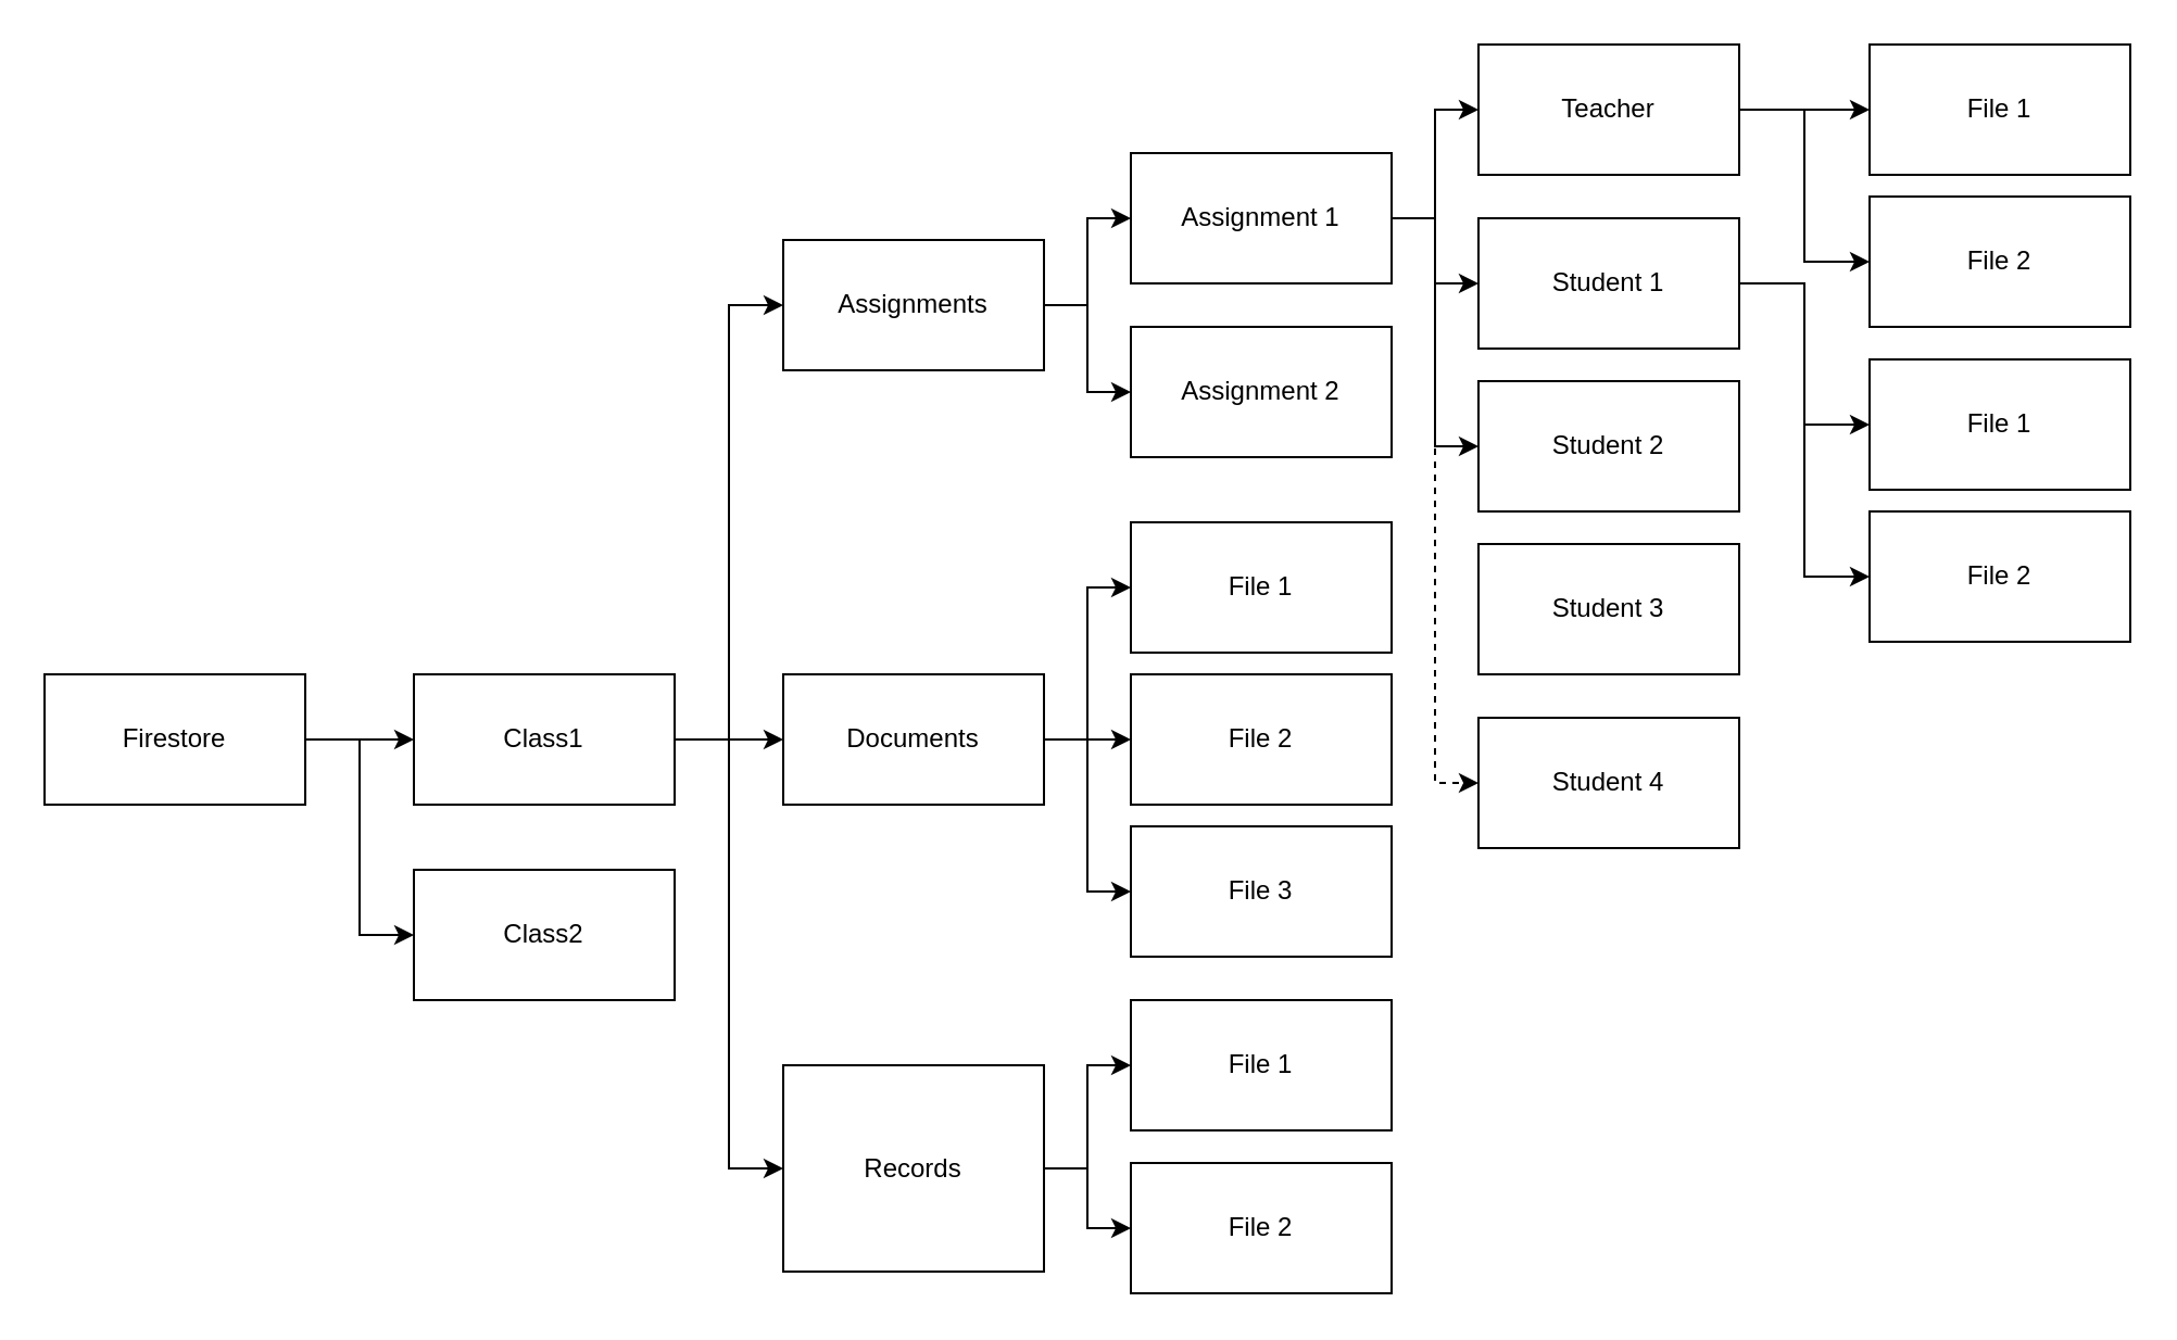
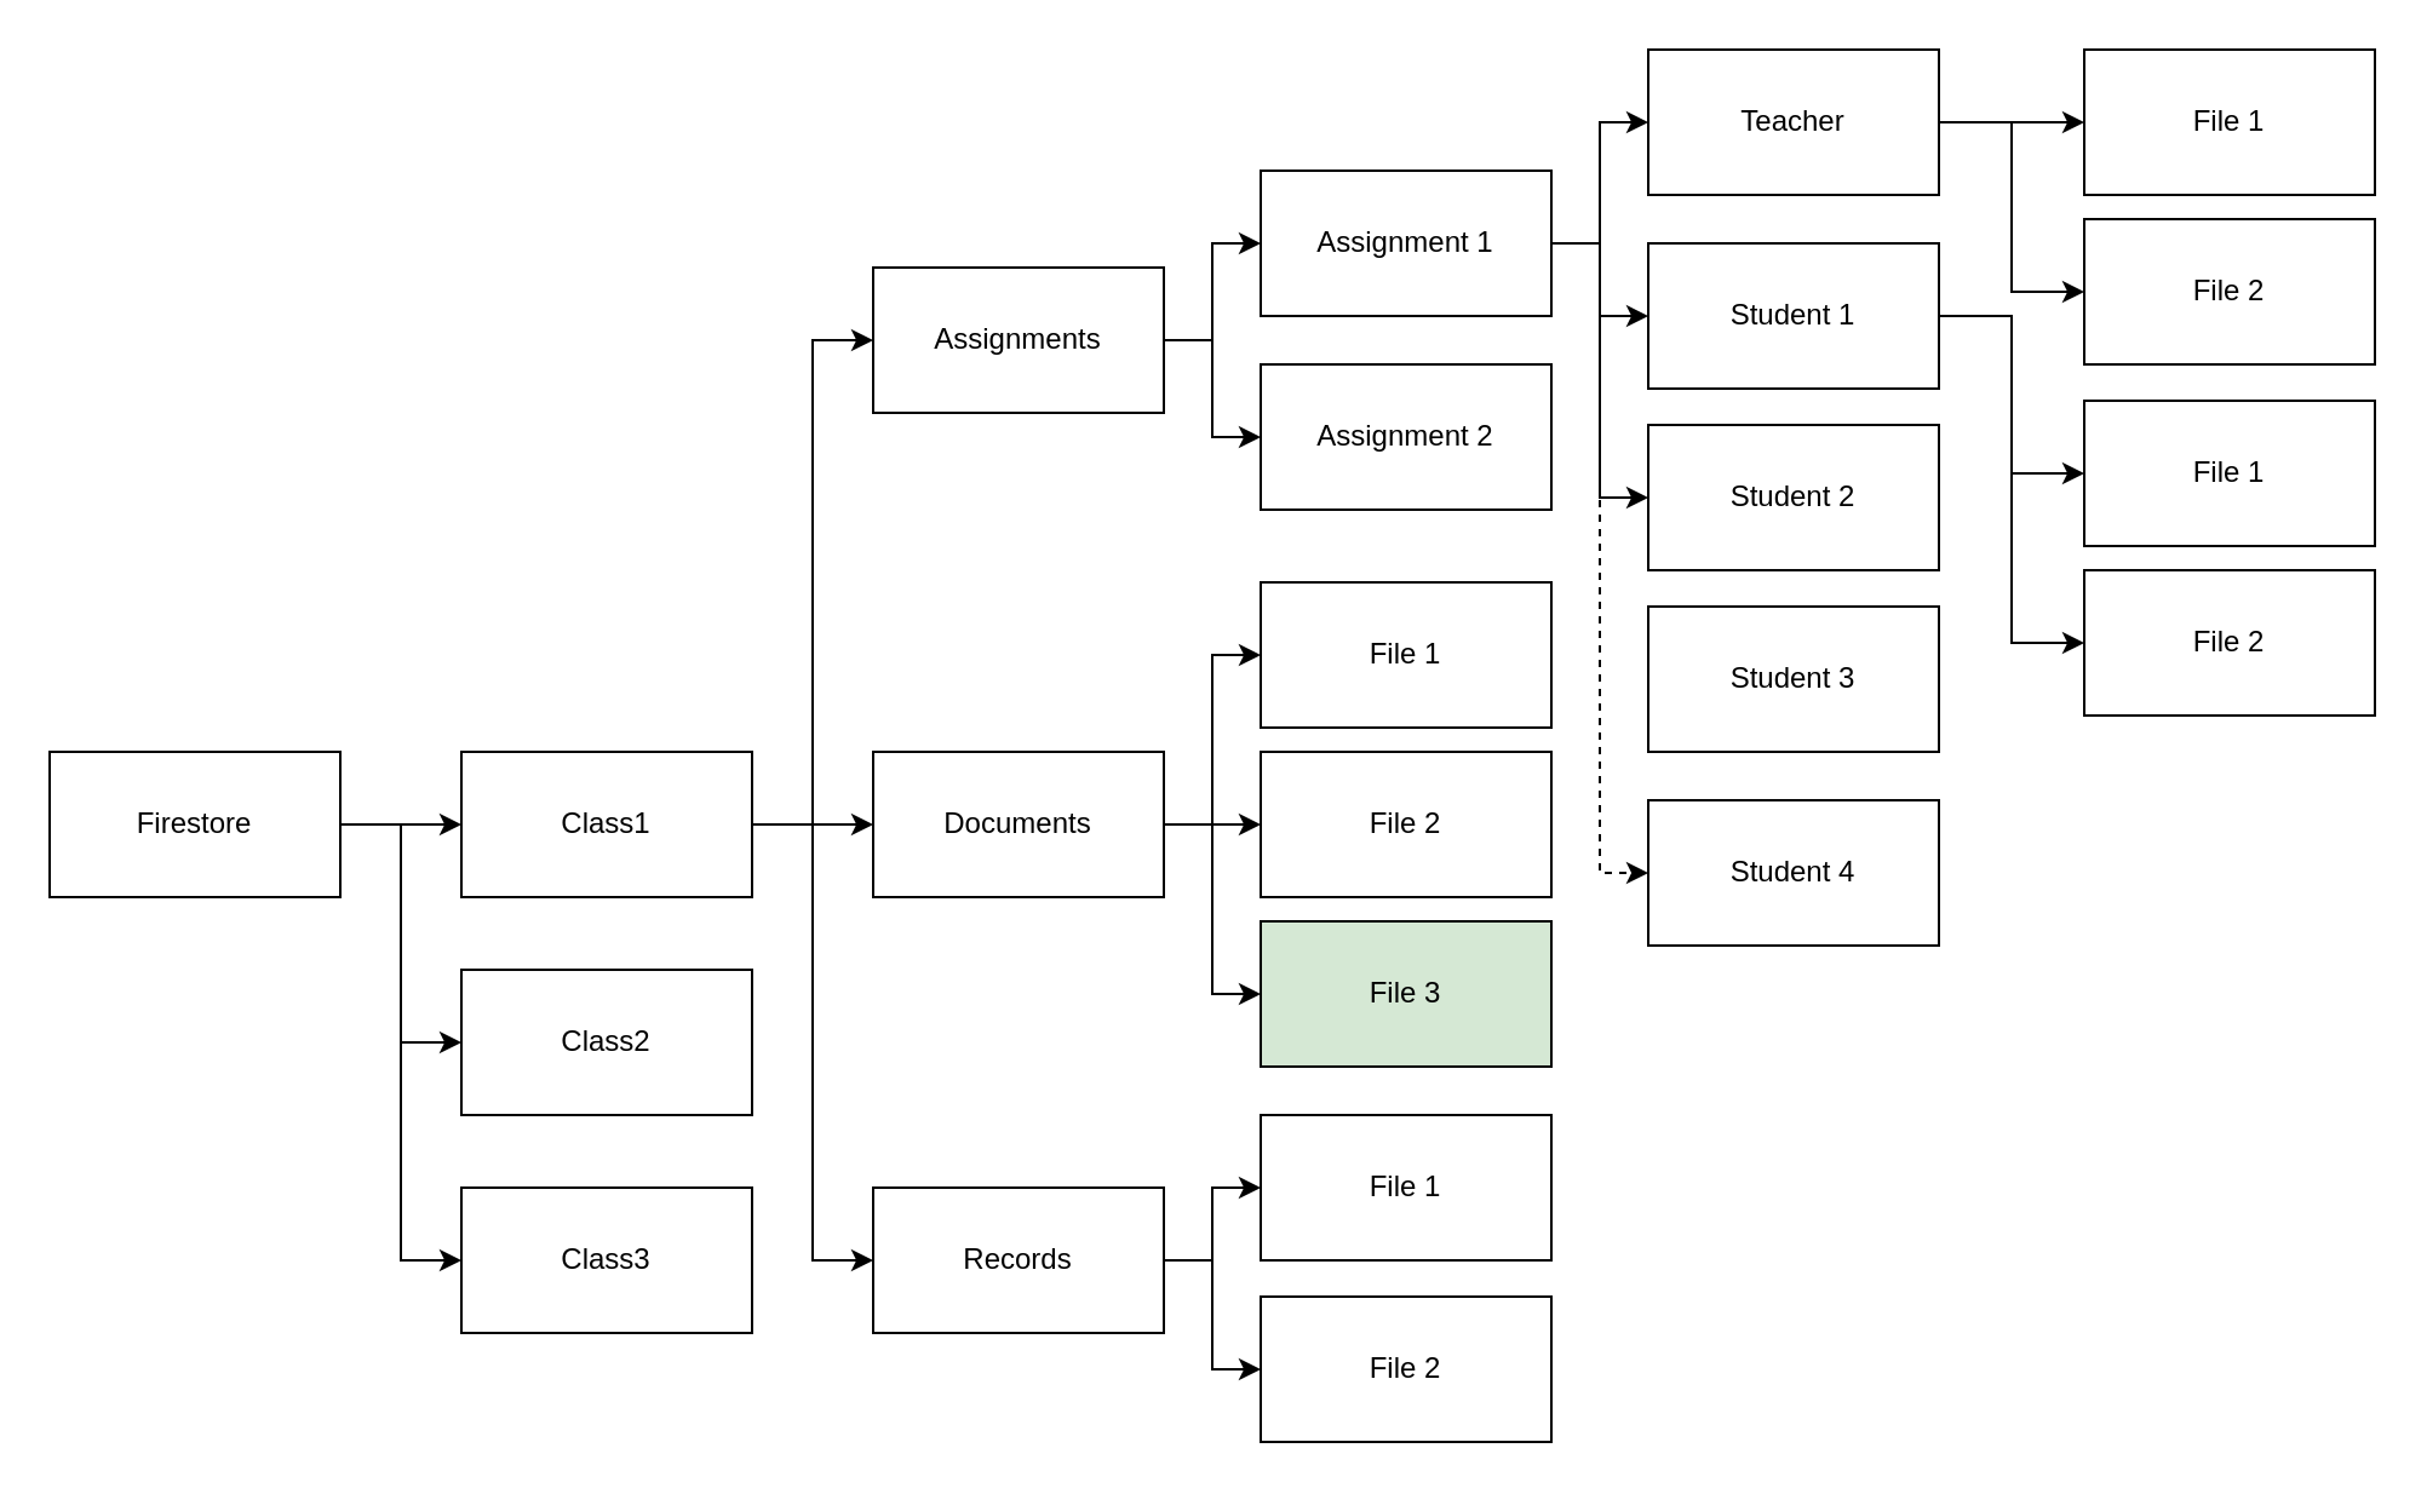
  <mxCell id="0" />
  <mxCell id="1" parent="0" />
  <mxCell id="2" style="edgeStyle=orthogonalEdgeStyle;rounded=0;orthogonalLoop=1;jettySize=auto;html=1;entryX=0;entryY=0.5;entryDx=0;entryDy=0;" edge="1" parent="1" source="5" target="9"><mxGeometry relative="1" as="geometry" /></mxCell>
  <mxCell id="3" style="edgeStyle=orthogonalEdgeStyle;rounded=0;orthogonalLoop=1;jettySize=auto;html=1;entryX=0;entryY=0.5;entryDx=0;entryDy=0;" edge="1" parent="1" source="5" target="10"><mxGeometry relative="1" as="geometry" /></mxCell>
+ <mxCell id="4" style="edgeStyle=orthogonalEdgeStyle;rounded=0;orthogonalLoop=1;jettySize=auto;html=1;entryX=0;entryY=0.5;entryDx=0;entryDy=0;" edge="1" parent="1" source="5" target="11"><mxGeometry relative="1" as="geometry" /></mxCell>
  <mxCell id="5" value="Firestore" style="rounded=0;whiteSpace=wrap;html=1;" vertex="1" parent="1"><mxGeometry x="20" y="310" width="120" height="60" as="geometry" /></mxCell>
  <mxCell id="6" style="edgeStyle=orthogonalEdgeStyle;rounded=0;orthogonalLoop=1;jettySize=auto;html=1;entryX=0;entryY=0.5;entryDx=0;entryDy=0;" edge="1" parent="1" source="9" target="14"><mxGeometry relative="1" as="geometry" /></mxCell>
  <mxCell id="7" style="edgeStyle=orthogonalEdgeStyle;rounded=0;orthogonalLoop=1;jettySize=auto;html=1;entryX=0;entryY=0.5;entryDx=0;entryDy=0;" edge="1" parent="1" source="9" target="20"><mxGeometry relative="1" as="geometry" /></mxCell>
  <mxCell id="8" style="edgeStyle=orthogonalEdgeStyle;rounded=0;orthogonalLoop=1;jettySize=auto;html=1;entryX=0;entryY=0.5;entryDx=0;entryDy=0;" edge="1" parent="1" source="9" target="16"><mxGeometry relative="1" as="geometry" /></mxCell>
  <mxCell id="9" value="Class1" style="rounded=0;whiteSpace=wrap;html=1;" vertex="1" parent="1"><mxGeometry x="190" y="310" width="120" height="60" as="geometry" /></mxCell>
  <mxCell id="10" value="Class2" style="rounded=0;whiteSpace=wrap;html=1;" vertex="1" parent="1"><mxGeometry x="190" y="400" width="120" height="60" as="geometry" /></mxCell>
+ <mxCell id="11" value="Class3" style="rounded=0;whiteSpace=wrap;html=1;" vertex="1" parent="1"><mxGeometry x="190" y="490" width="120" height="60" as="geometry" /></mxCell>
  <mxCell id="12" style="edgeStyle=orthogonalEdgeStyle;rounded=0;orthogonalLoop=1;jettySize=auto;html=1;entryX=0;entryY=0.5;entryDx=0;entryDy=0;" edge="1" parent="1" source="14" target="25"><mxGeometry relative="1" as="geometry" /></mxCell>
  <mxCell id="13" style="edgeStyle=orthogonalEdgeStyle;rounded=0;orthogonalLoop=1;jettySize=auto;html=1;entryX=0;entryY=0.5;entryDx=0;entryDy=0;" edge="1" parent="1" source="14" target="26"><mxGeometry relative="1" as="geometry" /></mxCell>
  <mxCell id="14" value="Assignments" style="rounded=0;whiteSpace=wrap;html=1;" vertex="1" parent="1"><mxGeometry x="360" y="110" width="120" height="60" as="geometry" /></mxCell>
  <mxCell id="15" style="edgeStyle=orthogonalEdgeStyle;rounded=0;orthogonalLoop=1;jettySize=auto;html=1;entryX=0;entryY=0.5;entryDx=0;entryDy=0;" edge="1" parent="1" source="16" target="30"><mxGeometry relative="1" as="geometry" /></mxCell>
- <mxCell id="16" value="Records" style="rounded=0;whiteSpace=wrap;html=1;" vertex="1" parent="1"><mxGeometry x="360" y="490" width="120" height="95" as="geometry" /></mxCell>
+ <mxCell id="16" value="Records" style="rounded=0;whiteSpace=wrap;html=1;" vertex="1" parent="1"><mxGeometry x="360" y="490" width="120" height="60" as="geometry" /></mxCell>
  <mxCell id="17" style="edgeStyle=orthogonalEdgeStyle;rounded=0;orthogonalLoop=1;jettySize=auto;html=1;entryX=0;entryY=0.5;entryDx=0;entryDy=0;" edge="1" parent="1" source="20" target="27"><mxGeometry relative="1" as="geometry" /></mxCell>
  <mxCell id="18" style="edgeStyle=orthogonalEdgeStyle;rounded=0;orthogonalLoop=1;jettySize=auto;html=1;entryX=0;entryY=0.5;entryDx=0;entryDy=0;" edge="1" parent="1" source="20" target="28"><mxGeometry relative="1" as="geometry" /></mxCell>
  <mxCell id="19" style="edgeStyle=orthogonalEdgeStyle;rounded=0;orthogonalLoop=1;jettySize=auto;html=1;entryX=0;entryY=0.5;entryDx=0;entryDy=0;" edge="1" parent="1" source="20" target="29"><mxGeometry relative="1" as="geometry" /></mxCell>
  <mxCell id="20" value="Documents" style="rounded=0;whiteSpace=wrap;html=1;" vertex="1" parent="1"><mxGeometry x="360" y="310" width="120" height="60" as="geometry" /></mxCell>
  <mxCell id="21" style="edgeStyle=orthogonalEdgeStyle;rounded=0;orthogonalLoop=1;jettySize=auto;html=1;entryX=0;entryY=0.5;entryDx=0;entryDy=0;" edge="1" parent="1" source="25" target="35"><mxGeometry relative="1" as="geometry" /></mxCell>
  <mxCell id="22" style="edgeStyle=orthogonalEdgeStyle;rounded=0;orthogonalLoop=1;jettySize=auto;html=1;entryX=0;entryY=0.5;entryDx=0;entryDy=0;" edge="1" parent="1" source="25" target="38"><mxGeometry relative="1" as="geometry" /></mxCell>
  <mxCell id="23" style="edgeStyle=orthogonalEdgeStyle;rounded=0;orthogonalLoop=1;jettySize=auto;html=1;entryX=0;entryY=0.5;entryDx=0;entryDy=0;" edge="1" parent="1" source="25" target="43"><mxGeometry relative="1" as="geometry" /></mxCell>
  <mxCell id="24" style="edgeStyle=orthogonalEdgeStyle;rounded=0;orthogonalLoop=1;jettySize=auto;html=1;entryX=0;entryY=0.5;entryDx=0;entryDy=0;dashed=1;" edge="1" parent="1" source="25" target="45"><mxGeometry relative="1" as="geometry" /></mxCell>
  <mxCell id="25" value="Assignment 1" style="rounded=0;whiteSpace=wrap;html=1;" vertex="1" parent="1"><mxGeometry x="520" y="70" width="120" height="60" as="geometry" /></mxCell>
  <mxCell id="26" value="Assignment 2" style="rounded=0;whiteSpace=wrap;html=1;" vertex="1" parent="1"><mxGeometry x="520" y="150" width="120" height="60" as="geometry" /></mxCell>
  <mxCell id="27" value="File 1" style="rounded=0;whiteSpace=wrap;html=1;" vertex="1" parent="1"><mxGeometry x="520" y="240" width="120" height="60" as="geometry" /></mxCell>
  <mxCell id="28" value="File 2" style="rounded=0;whiteSpace=wrap;html=1;" vertex="1" parent="1"><mxGeometry x="520" y="310" width="120" height="60" as="geometry" /></mxCell>
- <mxCell id="29" value="File 3" style="rounded=0;whiteSpace=wrap;html=1;" vertex="1" parent="1"><mxGeometry x="520" y="380" width="120" height="60" as="geometry" /></mxCell>
+ <mxCell id="29" value="File 3" style="rounded=0;whiteSpace=wrap;html=1;fillColor=#d5e8d4;" vertex="1" parent="1"><mxGeometry x="520" y="380" width="120" height="60" as="geometry" /></mxCell>
  <mxCell id="30" value="File 1" style="rounded=0;whiteSpace=wrap;html=1;" vertex="1" parent="1"><mxGeometry x="520" y="460" width="120" height="60" as="geometry" /></mxCell>
  <mxCell id="31" value="File 2" style="rounded=0;whiteSpace=wrap;html=1;" vertex="1" parent="1"><mxGeometry x="520" y="535" width="120" height="60" as="geometry" /></mxCell>
  <mxCell id="32" style="edgeStyle=orthogonalEdgeStyle;rounded=0;orthogonalLoop=1;jettySize=auto;html=1;entryX=0;entryY=0.5;entryDx=0;entryDy=0;" edge="1" parent="1" source="16" target="31"><mxGeometry relative="1" as="geometry" /></mxCell>
  <mxCell id="33" style="edgeStyle=orthogonalEdgeStyle;rounded=0;orthogonalLoop=1;jettySize=auto;html=1;entryX=0;entryY=0.5;entryDx=0;entryDy=0;" edge="1" parent="1" source="35" target="39"><mxGeometry relative="1" as="geometry" /></mxCell>
  <mxCell id="34" style="edgeStyle=orthogonalEdgeStyle;rounded=0;orthogonalLoop=1;jettySize=auto;html=1;entryX=0;entryY=0.5;entryDx=0;entryDy=0;" edge="1" parent="1" source="35" target="40"><mxGeometry relative="1" as="geometry" /></mxCell>
  <mxCell id="35" value="Teacher" style="rounded=0;whiteSpace=wrap;html=1;" vertex="1" parent="1"><mxGeometry x="680" y="20" width="120" height="60" as="geometry" /></mxCell>
  <mxCell id="36" style="edgeStyle=orthogonalEdgeStyle;rounded=0;orthogonalLoop=1;jettySize=auto;html=1;entryX=0;entryY=0.5;entryDx=0;entryDy=0;" edge="1" parent="1" source="38" target="41"><mxGeometry relative="1" as="geometry" /></mxCell>
  <mxCell id="37" style="edgeStyle=orthogonalEdgeStyle;rounded=0;orthogonalLoop=1;jettySize=auto;html=1;entryX=0;entryY=0.5;entryDx=0;entryDy=0;" edge="1" parent="1" source="38" target="42"><mxGeometry relative="1" as="geometry" /></mxCell>
  <mxCell id="38" value="Student 1" style="rounded=0;whiteSpace=wrap;html=1;" vertex="1" parent="1"><mxGeometry x="680" y="100" width="120" height="60" as="geometry" /></mxCell>
  <mxCell id="39" value="File 1" style="rounded=0;whiteSpace=wrap;html=1;" vertex="1" parent="1"><mxGeometry x="860" y="20" width="120" height="60" as="geometry" /></mxCell>
  <mxCell id="40" value="File 2" style="rounded=0;whiteSpace=wrap;html=1;" vertex="1" parent="1"><mxGeometry x="860" y="90" width="120" height="60" as="geometry" /></mxCell>
  <mxCell id="41" value="File 1" style="rounded=0;whiteSpace=wrap;html=1;" vertex="1" parent="1"><mxGeometry x="860" y="165" width="120" height="60" as="geometry" /></mxCell>
  <mxCell id="42" value="File 2" style="rounded=0;whiteSpace=wrap;html=1;" vertex="1" parent="1"><mxGeometry x="860" y="235" width="120" height="60" as="geometry" /></mxCell>
  <mxCell id="43" value="Student 2" style="rounded=0;whiteSpace=wrap;html=1;" vertex="1" parent="1"><mxGeometry x="680" y="175" width="120" height="60" as="geometry" /></mxCell>
  <mxCell id="44" value="Student 3" style="rounded=0;whiteSpace=wrap;html=1;" vertex="1" parent="1"><mxGeometry x="680" y="250" width="120" height="60" as="geometry" /></mxCell>
  <mxCell id="45" value="Student 4" style="rounded=0;whiteSpace=wrap;html=1;" vertex="1" parent="1"><mxGeometry x="680" y="330" width="120" height="60" as="geometry" /></mxCell>
